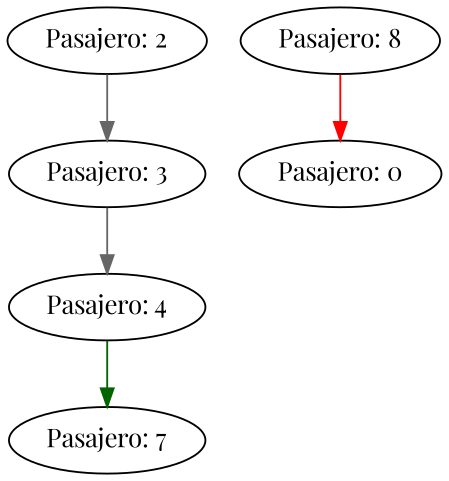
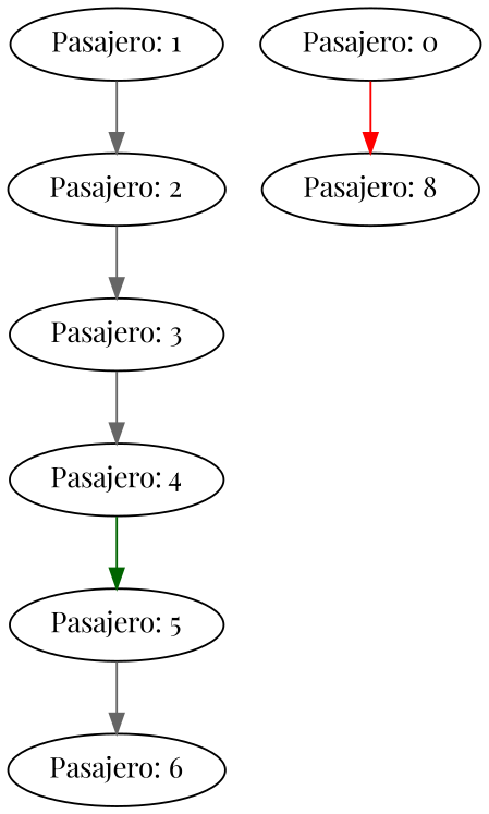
  digraph {
    fontname="Playfair Display"
    node [fontname="Playfair Display"]
    edge [color=gray40 fontname="Playfair Display"]
+   n1 [label="Pasajero: 1"]
    n2 [label="Pasajero: 2"]
    n3 [label="Pasajero: 3"]
    n4 [label="Pasajero: 4"]
-   n5 [label="Pasajero: 7"]
+   n5 [label="Pasajero: 5"]
+   n6 [label="Pasajero: 6"]
    n7 [label="Pasajero: 8"]
    n8 [label="Pasajero: 0"]
+   n1 -> n2
    n2 -> n3
    n3 -> n4
    n4 -> n5 [color=darkgreen]
-   n7 -> n8 [color=red]
+   n5 -> n6
+   n8 -> n7 [color=red]
  }
